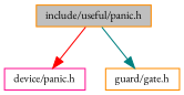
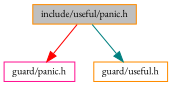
  digraph {
    fontname="EB Garamond"
    node [color=darkorange fontname="EB Garamond" fontsize=10 shape=record]
    edge [fontname="EB Garamond" fontsize=10 labelfontname=Helvetica labelfontsize=10 style=solid]
    n1 [fillcolor=grey75 fontcolor=black height=0.2 label="include/useful/panic.h" style=filled width=0.4]
-   n2 [color=deeppink height=0.2 label="device/panic.h" width=0.4]
-   n3 [height=0.2 label="guard/gate.h" width=0.4]
+   n2 [color=deeppink height=0.2 label="guard/panic.h" width=0.4]
+   n3 [height=0.2 label="guard/useful.h" width=0.4]
    n1 -> n2 [color=red]
    n1 -> n3 [color=teal]
  }
